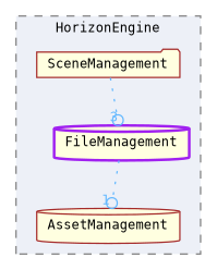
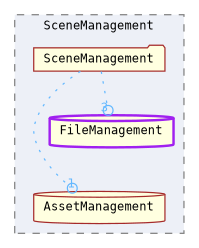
  digraph {
    compound=true
    fontname="DejaVu Sans Mono"
    node [color=brown fillcolor=lightyellow fontname="DejaVu Sans Mono" fontsize=10 shape=cylinder style=filled]
    edge [arrowhead=odot color=steelblue1 fontcolor=steelblue1 fontname="DejaVu Sans Mono" fontsize=10 labeldistance=1.5 labelfontname=Helvetica labelfontsize=10 style=dotted]
    n1 [height=0.2 label=SceneManagement shape=folder width=0.4]
    n2 [height=0.2 label=AssetManagement width=0.4]
    n3 [color=purple height=0.2 label=FileManagement style="filled,bold" width=0.4]
    subgraph cluster_1 {
      bgcolor="#edf0f7"
      fontsize=10
-     label=HorizonEngine
+     label=SceneManagement
      pencolor=grey50
      style="filled,dashed"
      n1
      n2
      n3
    }
    n1 -> n3 [headlabel=3]
-   n3 -> n2 [headlabel=1]
+   n1 -> n2 [headlabel=1]
  }
